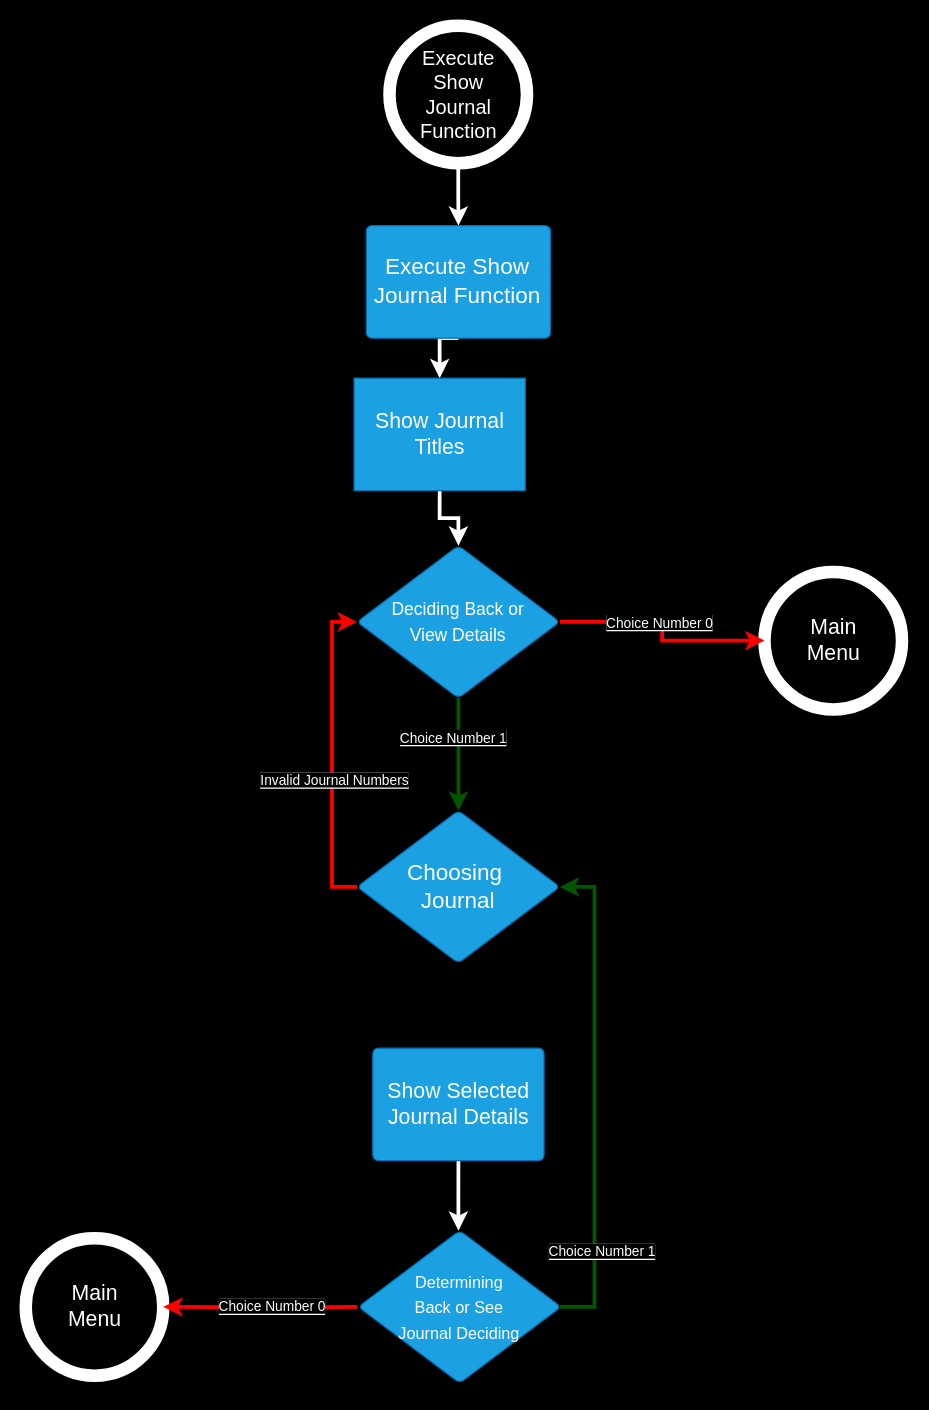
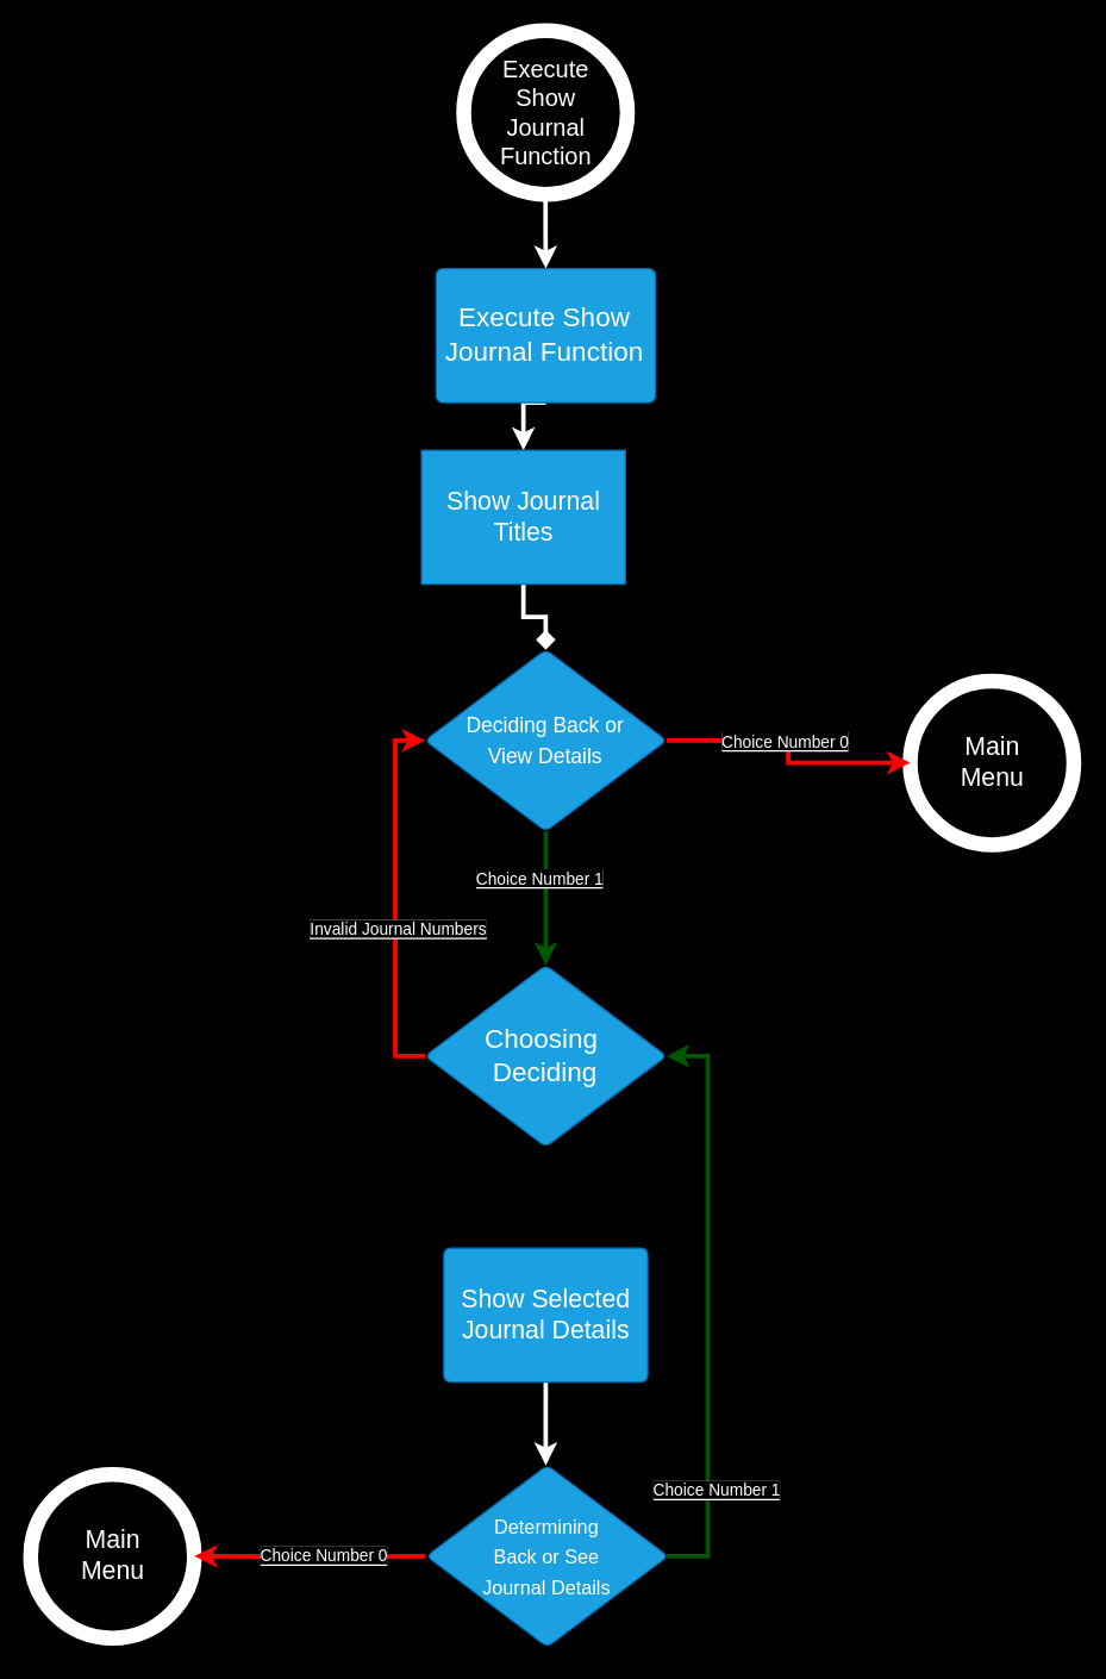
  <mxCell id="0" />
  <mxCell id="1" parent="0" />
  <mxCell id="2" style="edgeStyle=orthogonalEdgeStyle;rounded=0;orthogonalLoop=1;jettySize=auto;html=1;exitX=0.5;exitY=1;exitDx=0;exitDy=0;exitPerimeter=0;entryX=0.5;entryY=0;entryDx=0;entryDy=0;strokeColor=#FFFFFF;strokeWidth=3;" edge="1" parent="1" source="3" target="5"><mxGeometry relative="1" as="geometry" /></mxCell>
  <mxCell id="3" value="&lt;span style=&quot;color: rgb(255, 255, 255); font-size: 16px; text-wrap: wrap;&quot;&gt;Execute Show Journal Function&lt;/span&gt;" style="verticalLabelPosition=middle;verticalAlign=middle;html=1;shape=mxgraph.flowchart.on-page_reference;fillColor=none;strokeColor=#FFFFFF;strokeWidth=10;labelPosition=center;align=center;fontSize=16;" vertex="1" parent="1"><mxGeometry x="311" y="20" width="110" height="110" as="geometry" /></mxCell>
  <mxCell id="4" style="edgeStyle=orthogonalEdgeStyle;rounded=0;orthogonalLoop=1;jettySize=auto;html=1;exitX=0.5;exitY=1;exitDx=0;exitDy=0;entryX=0.5;entryY=0;entryDx=0;entryDy=0;strokeColor=#FFFFFF;strokeWidth=3;" edge="1" parent="1" source="5" target="14"><mxGeometry relative="1" as="geometry" /></mxCell>
  <mxCell id="5" value="&lt;div style=&quot;display: flex; justify-content: center; text-align: center; align-items: baseline; line-height: 1.25; margin-top: -2px;&quot;&gt;&lt;font style=&quot;font-size: 18px;&quot;&gt;Execute Show Journal Function&lt;/font&gt;&lt;/div&gt;" style="html=1;overflow=block;blockSpacing=1;whiteSpace=wrap;fontSize=13;spacing=3.8;strokeColor=#006EAF;rounded=1;absoluteArcSize=1;arcSize=9;fillColor=#1ba1e2;strokeWidth=NaN;lucidId=r1av457.JjQZ;fontColor=#ffffff;" vertex="1" parent="1"><mxGeometry x="292.46" y="180" width="147.36" height="90" as="geometry" /></mxCell>
  <mxCell id="6" style="edgeStyle=orthogonalEdgeStyle;rounded=0;orthogonalLoop=1;jettySize=auto;html=1;exitX=0.5;exitY=1;exitDx=0;exitDy=0;entryX=0.5;entryY=0;entryDx=0;entryDy=0;strokeColor=#005700;strokeWidth=3;fillColor=#008a00;" edge="1" parent="1" source="15" target="10"><mxGeometry relative="1" as="geometry"><mxPoint x="366.14" y="512" as="sourcePoint" /></mxGeometry></mxCell>
  <mxCell id="7" value="&lt;span style=&quot;color: rgb(255, 255, 255); background-color: rgb(0, 0, 0);&quot;&gt;Choice Number 1&lt;/span&gt;" style="edgeLabel;html=1;align=center;verticalAlign=middle;resizable=0;points=[];" vertex="1" connectable="0" parent="6"><mxGeometry x="-0.28" y="-5" relative="1" as="geometry"><mxPoint y="-1" as="offset" /></mxGeometry></mxCell>
  <mxCell id="8" style="edgeStyle=orthogonalEdgeStyle;rounded=0;orthogonalLoop=1;jettySize=auto;html=1;exitX=0;exitY=0.5;exitDx=0;exitDy=0;entryX=0;entryY=0.5;entryDx=0;entryDy=0;strokeColor=#FF0000;strokeWidth=3;" edge="1" parent="1" source="10" target="15"><mxGeometry relative="1" as="geometry" /></mxCell>
  <mxCell id="9" value="&lt;span style=&quot;color: rgb(255, 255, 255); background-color: rgb(0, 0, 0);&quot;&gt;Invalid Journal Numbers&lt;/span&gt;" style="edgeLabel;html=1;align=center;verticalAlign=middle;resizable=0;points=[];" vertex="1" connectable="0" parent="8"><mxGeometry x="-0.247" y="-1" relative="1" as="geometry"><mxPoint y="-11" as="offset" /></mxGeometry></mxCell>
- <mxCell id="10" value="&lt;div&gt;&lt;span style=&quot;font-size: 18px;&quot;&gt;Choosing&amp;nbsp;&lt;/span&gt;&lt;/div&gt;&lt;div&gt;&lt;font style=&quot;font-size: 18px;&quot;&gt;Journal&lt;/font&gt;&lt;/div&gt;" style="html=1;overflow=block;blockSpacing=1;whiteSpace=wrap;rhombus;fontSize=16.7;fontColor=#ffffff;spacing=3.8;strokeColor=#006EAF;rounded=1;absoluteArcSize=1;arcSize=9;fillColor=#1ba1e2;strokeWidth=NaN;lucidId=x_avSaIK2IV_;" vertex="1" parent="1"><mxGeometry x="285.04" y="648" width="162.2" height="122" as="geometry" /></mxCell>
+ <mxCell id="10" value="&lt;div&gt;&lt;span style=&quot;font-size: 18px;&quot;&gt;Choosing&amp;nbsp;&lt;/span&gt;&lt;/div&gt;&lt;div&gt;&lt;font style=&quot;font-size: 18px;&quot;&gt;Deciding&lt;/font&gt;&lt;/div&gt;" style="html=1;overflow=block;blockSpacing=1;whiteSpace=wrap;rhombus;fontSize=16.7;fontColor=#ffffff;spacing=3.8;strokeColor=#006EAF;rounded=1;absoluteArcSize=1;arcSize=9;fillColor=#1ba1e2;strokeWidth=NaN;lucidId=x_avSaIK2IV_;" vertex="1" parent="1"><mxGeometry x="285.04" y="648" width="162.2" height="122" as="geometry" /></mxCell>
  <mxCell id="11" style="edgeStyle=orthogonalEdgeStyle;rounded=0;orthogonalLoop=1;jettySize=auto;html=1;exitX=0.5;exitY=1;exitDx=0;exitDy=0;entryX=0.5;entryY=0;entryDx=0;entryDy=0;strokeColor=#FFFFFF;strokeWidth=3;" edge="1" parent="1" source="12"><mxGeometry relative="1" as="geometry"><mxPoint x="366.14" y="984" as="targetPoint" /></mxGeometry></mxCell>
  <mxCell id="12" value="Show Selected Journal Details" style="html=1;overflow=block;blockSpacing=1;whiteSpace=wrap;fontSize=17;spacing=3.8;strokeColor=#006EAF;rounded=1;absoluteArcSize=1;arcSize=9;fillColor=#1ba1e2;strokeWidth=NaN;lucidId=xdbvFR-ZrNtJ;fontColor=#ffffff;dashed=1;" vertex="1" parent="1"><mxGeometry x="297.64" y="838" width="137" height="90" as="geometry" /></mxCell>
- <mxCell id="13" style="edgeStyle=orthogonalEdgeStyle;rounded=0;orthogonalLoop=1;jettySize=auto;html=1;exitX=0.5;exitY=1;exitDx=0;exitDy=0;entryX=0.5;entryY=0;entryDx=0;entryDy=0;strokeColor=#FFFFFF;strokeWidth=3;" edge="1" parent="1" source="14" target="15"><mxGeometry relative="1" as="geometry" /></mxCell>
+ <mxCell id="13" style="edgeStyle=orthogonalEdgeStyle;rounded=0;orthogonalLoop=1;jettySize=auto;html=1;exitX=0.5;exitY=1;exitDx=0;exitDy=0;entryX=0.5;entryY=0;entryDx=0;entryDy=0;strokeColor=#FFFFFF;strokeWidth=3;endArrow=diamond;" edge="1" parent="1" source="14" target="15"><mxGeometry relative="1" as="geometry" /></mxCell>
  <mxCell id="14" value="Show Journal Titles" style="html=1;overflow=block;blockSpacing=1;whiteSpace=wrap;fontSize=17;spacing=3.8;strokeColor=#006EAF;rounded=1;absoluteArcSize=1;arcSize=0;fillColor=#1ba1e2;strokeWidth=NaN;lucidId=QcbvUz2D9Ue8;fontColor=#ffffff;" vertex="1" parent="1"><mxGeometry x="282.64" y="302" width="137" height="90" as="geometry" /></mxCell>
  <mxCell id="15" value="&lt;font style=&quot;font-size: 14px;&quot;&gt;Deciding Back or&lt;br&gt;View Details&lt;/font&gt;" style="html=1;overflow=block;blockSpacing=1;whiteSpace=wrap;rhombus;fontSize=16.7;fontColor=#ffffff;spacing=3.8;strokeColor=#006EAF;rounded=1;absoluteArcSize=1;arcSize=9;fillColor=#1ba1e2;strokeWidth=NaN;lucidId=x_avSaIK2IV_;" vertex="1" parent="1"><mxGeometry x="285.04" y="436" width="162.2" height="122" as="geometry" /></mxCell>
  <mxCell id="16" style="edgeStyle=orthogonalEdgeStyle;rounded=0;orthogonalLoop=1;jettySize=auto;html=1;exitX=1;exitY=0.5;exitDx=0;exitDy=0;entryX=1;entryY=0.5;entryDx=0;entryDy=0;fillColor=#008a00;strokeColor=#005700;strokeWidth=3;" edge="1" parent="1" target="10"><mxGeometry relative="1" as="geometry"><Array as="points"><mxPoint x="475" y="1045" /><mxPoint x="475" y="709" /></Array><mxPoint x="447.24" y="1045" as="sourcePoint" /></mxGeometry></mxCell>
  <mxCell id="17" value="&lt;span style=&quot;color: rgb(255, 255, 255); background-color: rgb(0, 0, 0);&quot;&gt;Choice Number 1&lt;/span&gt;" style="edgeLabel;html=1;align=center;verticalAlign=middle;resizable=0;points=[];" vertex="1" connectable="0" parent="16"><mxGeometry x="-0.172" y="-2" relative="1" as="geometry"><mxPoint x="3" y="90" as="offset" /></mxGeometry></mxCell>
- <mxCell id="18" value="&lt;font style=&quot;font-size: 13px;&quot;&gt;Determining&lt;/font&gt;&lt;div&gt;&lt;font style=&quot;font-size: 13px;&quot;&gt;Back or See&lt;/font&gt;&lt;/div&gt;&lt;div&gt;&lt;font style=&quot;font-size: 13px;&quot;&gt;Journal Deciding&lt;/font&gt;&lt;/div&gt;" style="html=1;overflow=block;blockSpacing=1;whiteSpace=wrap;rhombus;fontSize=16.7;fontColor=#ffffff;spacing=3.8;strokeColor=#006EAF;rounded=1;absoluteArcSize=1;arcSize=9;fillColor=#1ba1e2;strokeWidth=NaN;lucidId=x_avSaIK2IV_;" vertex="1" parent="1"><mxGeometry x="286.04" y="984" width="162.2" height="122" as="geometry" /></mxCell>
+ <mxCell id="18" value="&lt;font style=&quot;font-size: 13px;&quot;&gt;Determining&lt;/font&gt;&lt;div&gt;&lt;font style=&quot;font-size: 13px;&quot;&gt;Back or See&lt;/font&gt;&lt;/div&gt;&lt;div&gt;&lt;font style=&quot;font-size: 13px;&quot;&gt;Journal Details&lt;/font&gt;&lt;/div&gt;" style="html=1;overflow=block;blockSpacing=1;whiteSpace=wrap;rhombus;fontSize=16.7;fontColor=#ffffff;spacing=3.8;strokeColor=#006EAF;rounded=1;absoluteArcSize=1;arcSize=9;fillColor=#1ba1e2;strokeWidth=NaN;lucidId=x_avSaIK2IV_;" vertex="1" parent="1"><mxGeometry x="286.04" y="984" width="162.2" height="122" as="geometry" /></mxCell>
  <mxCell id="19" value="&lt;span style=&quot;color: rgb(255, 255, 255); font-size: 17px; text-wrap: wrap;&quot;&gt;Main Menu&lt;/span&gt;" style="verticalLabelPosition=middle;verticalAlign=middle;html=1;shape=mxgraph.flowchart.on-page_reference;fillColor=none;strokeColor=#FFFFFF;strokeWidth=10;labelPosition=center;align=center;" vertex="1" parent="1"><mxGeometry x="20" y="990" width="110" height="110" as="geometry" /></mxCell>
  <mxCell id="20" style="edgeStyle=orthogonalEdgeStyle;rounded=0;orthogonalLoop=1;jettySize=auto;html=1;exitX=0;exitY=0.5;exitDx=0;exitDy=0;entryX=1;entryY=0.5;entryDx=0;entryDy=0;entryPerimeter=0;strokeColor=#FF0000;strokeWidth=3;" edge="1" parent="1" target="19"><mxGeometry relative="1" as="geometry"><mxPoint x="285.04" y="1045" as="sourcePoint" /></mxGeometry></mxCell>
  <mxCell id="21" value="&lt;span style=&quot;color: rgb(255, 255, 255); background-color: rgb(0, 0, 0);&quot;&gt;Choice Number 0&lt;/span&gt;" style="edgeLabel;html=1;align=center;verticalAlign=middle;resizable=0;points=[];" vertex="1" connectable="0" parent="20"><mxGeometry x="-0.118" y="-1" relative="1" as="geometry"><mxPoint as="offset" /></mxGeometry></mxCell>
  <mxCell id="22" value="&lt;span style=&quot;color: rgb(255, 255, 255); font-size: 17px; text-wrap: wrap;&quot;&gt;Main Menu&lt;/span&gt;" style="verticalLabelPosition=middle;verticalAlign=middle;html=1;shape=mxgraph.flowchart.on-page_reference;fillColor=none;strokeColor=#FFFFFF;strokeWidth=10;labelPosition=center;align=center;" vertex="1" parent="1"><mxGeometry x="611" y="457" width="110" height="110" as="geometry" /></mxCell>
  <mxCell id="23" style="edgeStyle=orthogonalEdgeStyle;rounded=0;orthogonalLoop=1;jettySize=auto;html=1;exitX=1;exitY=0.5;exitDx=0;exitDy=0;entryX=0;entryY=0.5;entryDx=0;entryDy=0;entryPerimeter=0;strokeColor=#FF0000;strokeWidth=3;" edge="1" parent="1" source="15" target="22"><mxGeometry relative="1" as="geometry" /></mxCell>
  <mxCell id="24" value="&lt;span style=&quot;color: rgb(255, 255, 255); background-color: rgb(0, 0, 0);&quot;&gt;Choice Number 0&lt;/span&gt;" style="edgeLabel;html=1;align=center;verticalAlign=middle;resizable=0;points=[];" vertex="1" connectable="0" parent="23"><mxGeometry x="-0.191" relative="1" as="geometry"><mxPoint x="7" as="offset" /></mxGeometry></mxCell>
